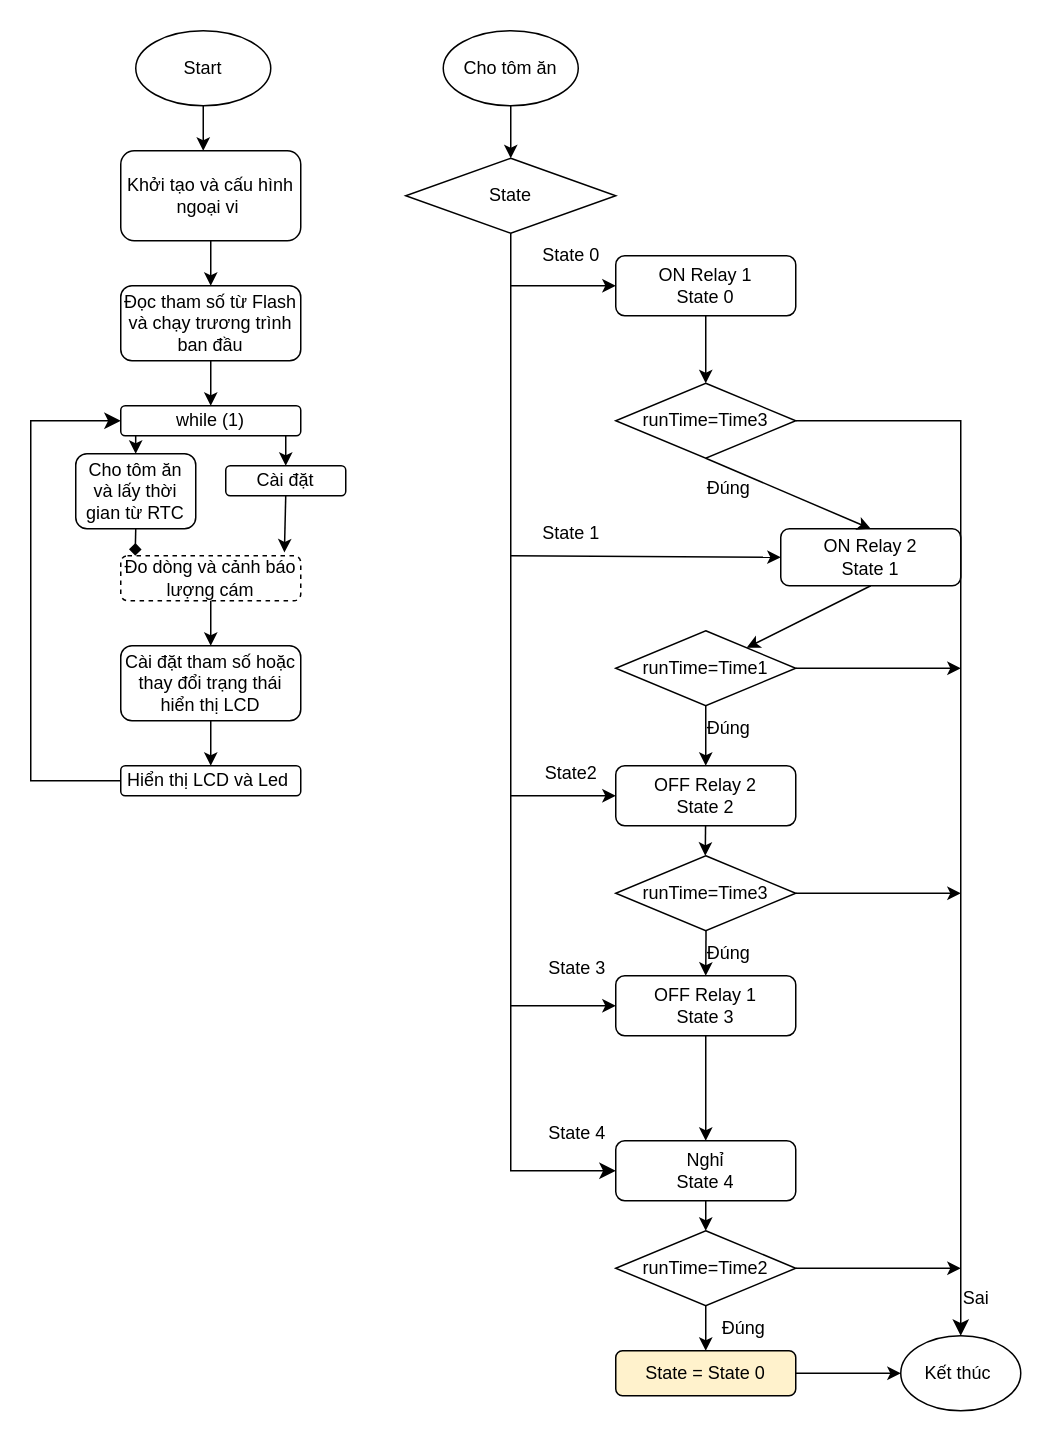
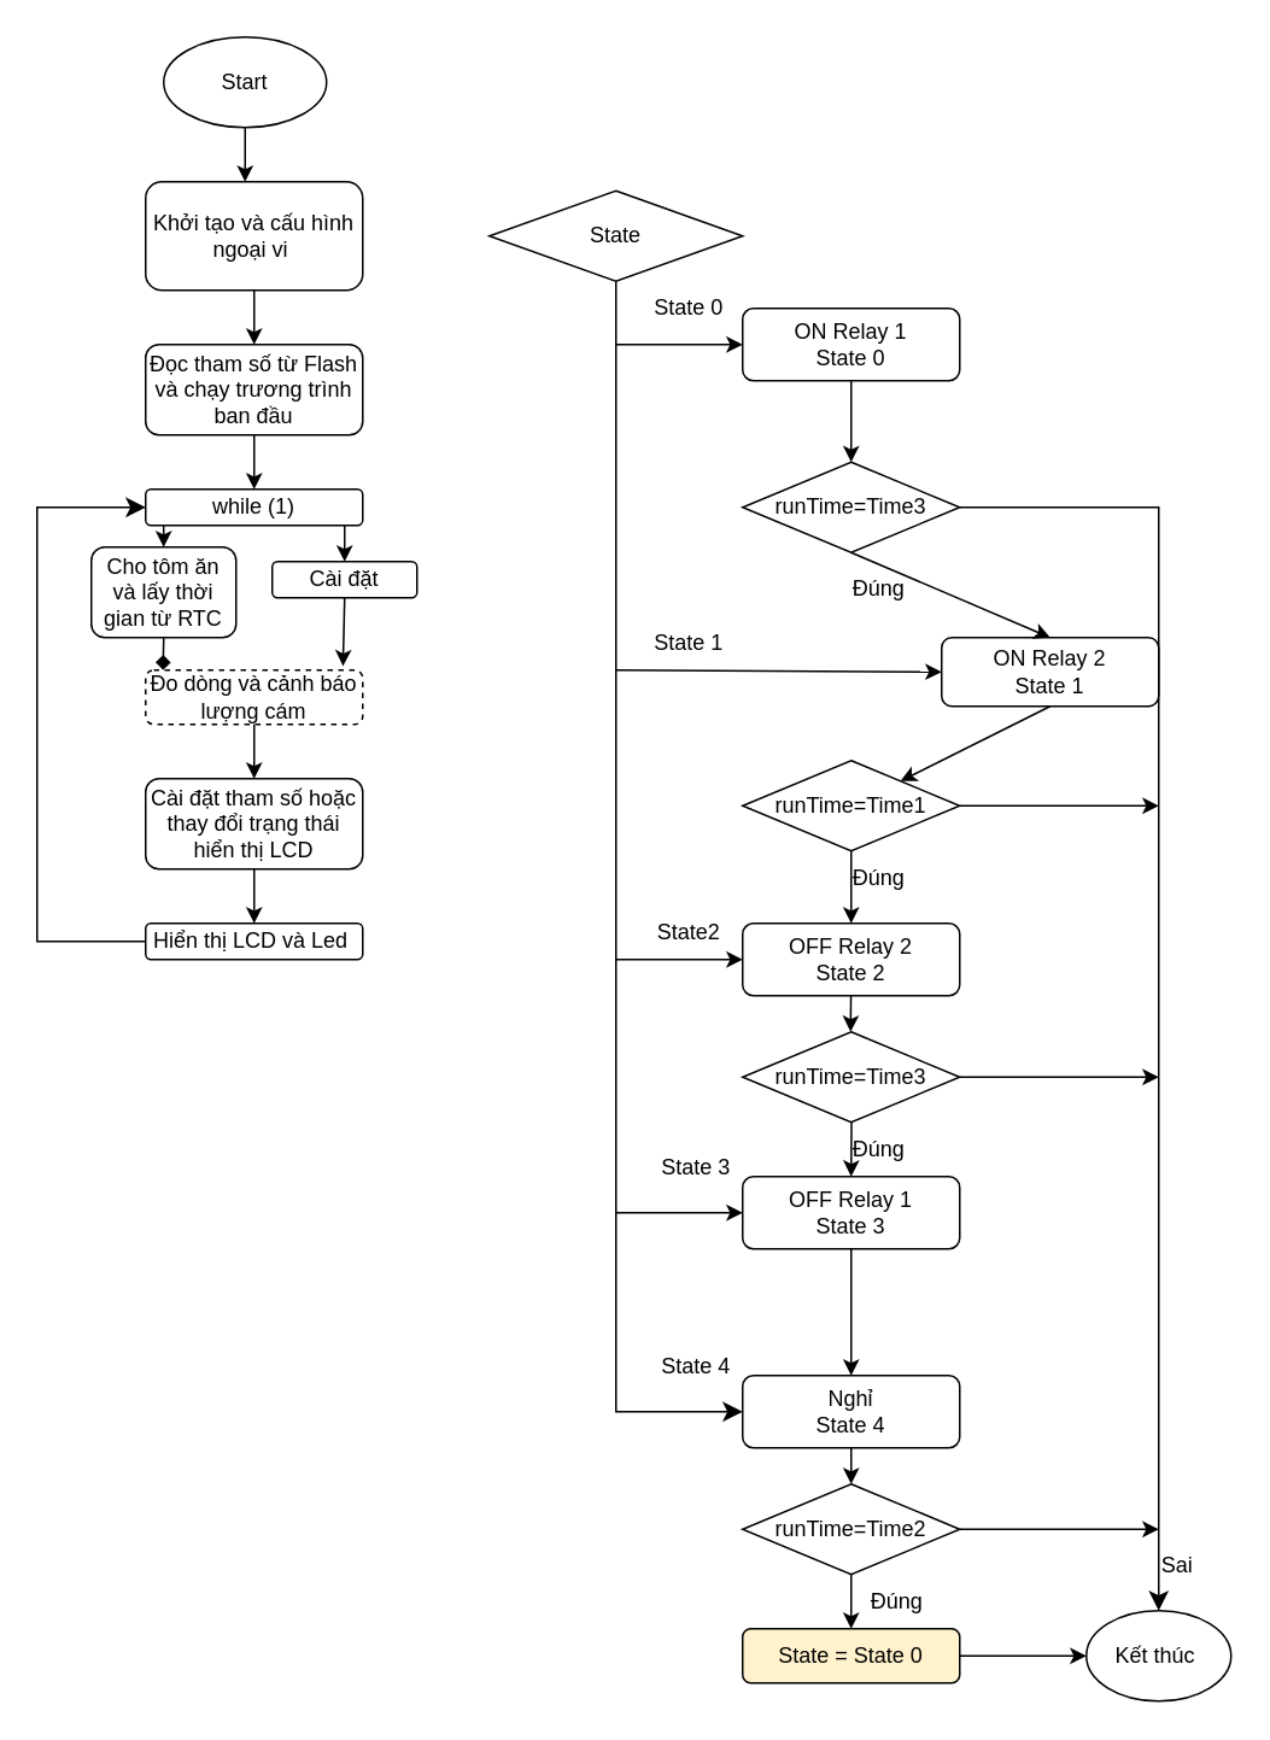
  <mxCell id="0" />
  <mxCell id="1" parent="0" />
  <mxCell id="2" value="Start" style="ellipse;whiteSpace=wrap;html=1;" vertex="1" parent="1"><mxGeometry x="90" y="20" width="90" height="50" as="geometry" /></mxCell>
  <mxCell id="3" value="" style="endArrow=classic;html=1;rounded=0;exitX=0.5;exitY=1;exitDx=0;exitDy=0;" edge="1" parent="1" source="2"><mxGeometry width="50" height="50" relative="1" as="geometry"><mxPoint x="110" y="130" as="sourcePoint" /><mxPoint x="135" y="100" as="targetPoint" /></mxGeometry></mxCell>
  <mxCell id="4" value="Khởi tạo và cấu hình ngoại vi&amp;nbsp;" style="rounded=1;whiteSpace=wrap;html=1;" vertex="1" parent="1"><mxGeometry x="80" y="100" width="120" height="60" as="geometry" /></mxCell>
  <mxCell id="5" value="" style="endArrow=classic;html=1;rounded=0;exitX=0.5;exitY=1;exitDx=0;exitDy=0;" edge="1" parent="1" source="4"><mxGeometry width="50" height="50" relative="1" as="geometry"><mxPoint x="350" y="410" as="sourcePoint" /><mxPoint x="140" y="190" as="targetPoint" /></mxGeometry></mxCell>
  <mxCell id="6" value="Đọc tham số từ Flash và chạy trương trình ban đầu" style="rounded=1;whiteSpace=wrap;html=1;" vertex="1" parent="1"><mxGeometry x="80" y="190" width="120" height="50" as="geometry" /></mxCell>
  <mxCell id="7" value="" style="endArrow=classic;html=1;rounded=0;exitX=0.5;exitY=1;exitDx=0;exitDy=0;" edge="1" parent="1" source="6"><mxGeometry width="50" height="50" relative="1" as="geometry"><mxPoint x="290" y="370" as="sourcePoint" /><mxPoint x="140" y="270" as="targetPoint" /></mxGeometry></mxCell>
  <mxCell id="8" value="while (1)" style="rounded=1;whiteSpace=wrap;html=1;" vertex="1" parent="1"><mxGeometry x="80" y="270" width="120" height="20" as="geometry" /></mxCell>
  <mxCell id="9" value="" style="endArrow=classic;html=1;rounded=0;exitX=0.083;exitY=0.983;exitDx=0;exitDy=0;exitPerimeter=0;" edge="1" parent="1" source="8" target="10"><mxGeometry width="50" height="50" relative="1" as="geometry"><mxPoint x="220" y="420" as="sourcePoint" /><mxPoint x="90" y="310" as="targetPoint" /></mxGeometry></mxCell>
  <mxCell id="10" value="Cho tôm ăn&lt;br&gt;và lấy thời gian từ RTC" style="rounded=1;whiteSpace=wrap;html=1;" vertex="1" parent="1"><mxGeometry x="50" y="302" width="80" height="50" as="geometry" /></mxCell>
  <mxCell id="11" value="" style="endArrow=classic;html=1;rounded=0;" edge="1" parent="1"><mxGeometry width="50" height="50" relative="1" as="geometry"><mxPoint x="190" y="290" as="sourcePoint" /><mxPoint x="190" y="310" as="targetPoint" /></mxGeometry></mxCell>
  <mxCell id="12" value="Cài đặt" style="rounded=1;whiteSpace=wrap;html=1;" vertex="1" parent="1"><mxGeometry x="150" y="310" width="80" height="20" as="geometry" /></mxCell>
  <mxCell id="13" value="Đo dòng và cảnh báo lượng cám" style="rounded=1;whiteSpace=wrap;html=1;dashed=1;" vertex="1" parent="1"><mxGeometry x="80" y="370" width="120" height="30" as="geometry" /></mxCell>
  <mxCell id="14" value="" style="endArrow=diamond;html=1;rounded=0;exitX=0.5;exitY=1;exitDx=0;exitDy=0;entryX=0.08;entryY=-0.002;entryDx=0;entryDy=0;entryPerimeter=0;" edge="1" parent="1" source="10" target="13"><mxGeometry width="50" height="50" relative="1" as="geometry"><mxPoint x="220" y="310" as="sourcePoint" /><mxPoint x="270" y="260" as="targetPoint" /></mxGeometry></mxCell>
  <mxCell id="15" value="" style="endArrow=classic;html=1;rounded=0;exitX=0.5;exitY=1;exitDx=0;exitDy=0;entryX=0.909;entryY=-0.074;entryDx=0;entryDy=0;entryPerimeter=0;" edge="1" parent="1" source="12" target="13"><mxGeometry width="50" height="50" relative="1" as="geometry"><mxPoint x="220" y="310" as="sourcePoint" /><mxPoint x="190" y="350" as="targetPoint" /></mxGeometry></mxCell>
  <mxCell id="16" value="Cài đặt tham số hoặc thay đổi trạng thái hiển thị LCD" style="rounded=1;whiteSpace=wrap;html=1;" vertex="1" parent="1"><mxGeometry x="80" y="430" width="120" height="50" as="geometry" /></mxCell>
  <mxCell id="17" value="" style="endArrow=classic;html=1;rounded=0;exitX=0.5;exitY=1;exitDx=0;exitDy=0;" edge="1" parent="1" source="13" target="16"><mxGeometry width="50" height="50" relative="1" as="geometry"><mxPoint x="190" y="430" as="sourcePoint" /><mxPoint x="240" y="380" as="targetPoint" /></mxGeometry></mxCell>
  <mxCell id="18" value="" style="endArrow=classic;html=1;rounded=0;exitX=0.5;exitY=1;exitDx=0;exitDy=0;" edge="1" parent="1" source="16"><mxGeometry width="50" height="50" relative="1" as="geometry"><mxPoint x="130" y="390" as="sourcePoint" /><mxPoint x="140" y="510" as="targetPoint" /></mxGeometry></mxCell>
  <mxCell id="19" value="Hiển thị LCD và Led&amp;nbsp;" style="rounded=1;whiteSpace=wrap;html=1;" vertex="1" parent="1"><mxGeometry x="80" y="510" width="120" height="20" as="geometry" /></mxCell>
  <mxCell id="20" value="" style="edgeStyle=segmentEdgeStyle;endArrow=classic;html=1;curved=0;rounded=0;endSize=8;startSize=8;sourcePerimeterSpacing=0;targetPerimeterSpacing=0;entryX=0;entryY=0.5;entryDx=0;entryDy=0;exitX=0;exitY=0.5;exitDx=0;exitDy=0;" edge="1" parent="1" source="19" target="8"><mxGeometry width="100" relative="1" as="geometry"><mxPoint x="80" y="500" as="sourcePoint" /><mxPoint x="70" y="400" as="targetPoint" /><Array as="points"><mxPoint x="20" y="520" /><mxPoint x="20" y="280" /></Array></mxGeometry></mxCell>
- <mxCell id="21" value="Cho tôm ăn" style="ellipse;whiteSpace=wrap;html=1;" vertex="1" parent="1"><mxGeometry x="295" y="20" width="90" height="50" as="geometry" /></mxCell>
  <mxCell id="22" value="State" style="rhombus;whiteSpace=wrap;html=1;" vertex="1" parent="1"><mxGeometry x="270" y="105" width="140" height="50" as="geometry" /></mxCell>
- <mxCell id="23" value="" style="edgeStyle=none;orthogonalLoop=1;jettySize=auto;html=1;rounded=0;exitX=0.5;exitY=1;exitDx=0;exitDy=0;" edge="1" parent="1" source="21" target="22"><mxGeometry width="100" relative="1" as="geometry"><mxPoint x="290" y="195" as="sourcePoint" /><mxPoint x="390" y="195" as="targetPoint" /><Array as="points" /></mxGeometry></mxCell>
  <mxCell id="24" value="ON Relay 1&lt;br&gt;State 0" style="rounded=1;whiteSpace=wrap;html=1;" vertex="1" parent="1"><mxGeometry x="410" y="170" width="120" height="40" as="geometry" /></mxCell>
  <mxCell id="25" value="State 0" style="text;html=1;align=center;verticalAlign=middle;resizable=0;points=[];autosize=1;strokeColor=none;fillColor=none;" vertex="1" parent="1"><mxGeometry x="350" y="155" width="60" height="30" as="geometry" /></mxCell>
  <mxCell id="26" value="ON Relay 2&lt;br&gt;State 1" style="rounded=1;whiteSpace=wrap;html=1;" vertex="1" parent="1"><mxGeometry x="520" y="352" width="120" height="38" as="geometry" /></mxCell>
  <mxCell id="27" value="OFF Relay 2&lt;br&gt;State 2" style="rounded=1;whiteSpace=wrap;html=1;" vertex="1" parent="1"><mxGeometry x="410" y="510" width="120" height="40" as="geometry" /></mxCell>
  <mxCell id="28" value="OFF Relay 1&lt;br&gt;State 3" style="rounded=1;whiteSpace=wrap;html=1;" vertex="1" parent="1"><mxGeometry x="410" y="650" width="120" height="40" as="geometry" /></mxCell>
  <mxCell id="29" value="State 1" style="text;html=1;align=center;verticalAlign=middle;resizable=0;points=[];autosize=1;strokeColor=none;fillColor=none;" vertex="1" parent="1"><mxGeometry x="350" y="340" width="60" height="30" as="geometry" /></mxCell>
  <mxCell id="30" value="State 3" style="text;html=1;align=center;verticalAlign=middle;resizable=0;points=[];autosize=1;strokeColor=none;fillColor=none;" vertex="1" parent="1"><mxGeometry x="354.35" y="630" width="60" height="30" as="geometry" /></mxCell>
  <mxCell id="31" value="Nghỉ&lt;br&gt;State 4" style="rounded=1;whiteSpace=wrap;html=1;" vertex="1" parent="1"><mxGeometry x="410" y="760" width="120" height="40" as="geometry" /></mxCell>
  <mxCell id="32" value="State 4" style="text;html=1;align=center;verticalAlign=middle;resizable=0;points=[];autosize=1;strokeColor=none;fillColor=none;" vertex="1" parent="1"><mxGeometry x="354.35" y="740" width="60" height="30" as="geometry" /></mxCell>
  <mxCell id="33" value="runTime=Time3" style="rhombus;whiteSpace=wrap;html=1;" vertex="1" parent="1"><mxGeometry x="410" y="255" width="120" height="50" as="geometry" /></mxCell>
  <mxCell id="34" value="" style="edgeStyle=none;orthogonalLoop=1;jettySize=auto;html=1;rounded=0;exitX=0.5;exitY=1;exitDx=0;exitDy=0;entryX=0.5;entryY=0;entryDx=0;entryDy=0;" edge="1" parent="1" source="33" target="26"><mxGeometry width="100" relative="1" as="geometry"><mxPoint x="380" y="320" as="sourcePoint" /><mxPoint x="480" y="320" as="targetPoint" /><Array as="points" /></mxGeometry></mxCell>
  <mxCell id="35" value="Đúng" style="text;html=1;align=center;verticalAlign=middle;resizable=0;points=[];autosize=1;strokeColor=none;fillColor=none;" vertex="1" parent="1"><mxGeometry x="460" y="310" width="50" height="30" as="geometry" /></mxCell>
  <mxCell id="36" value="" style="edgeStyle=none;orthogonalLoop=1;jettySize=auto;html=1;rounded=0;exitX=0.5;exitY=1;exitDx=0;exitDy=0;entryX=0.5;entryY=0;entryDx=0;entryDy=0;" edge="1" parent="1" source="24" target="33"><mxGeometry width="100" relative="1" as="geometry"><mxPoint x="410" y="210" as="sourcePoint" /><mxPoint x="510" y="210" as="targetPoint" /><Array as="points" /></mxGeometry></mxCell>
  <mxCell id="37" value="runTime=Time1" style="rhombus;whiteSpace=wrap;html=1;" vertex="1" parent="1"><mxGeometry x="410" y="420" width="120" height="50" as="geometry" /></mxCell>
  <mxCell id="38" value="runTime=Time3" style="rhombus;whiteSpace=wrap;html=1;" vertex="1" parent="1"><mxGeometry x="410" y="570" width="120" height="50" as="geometry" /></mxCell>
  <mxCell id="39" value="" style="edgeStyle=none;orthogonalLoop=1;jettySize=auto;html=1;rounded=0;exitX=0.5;exitY=1;exitDx=0;exitDy=0;" edge="1" parent="1" source="26" target="37"><mxGeometry width="100" relative="1" as="geometry"><mxPoint x="510" y="360" as="sourcePoint" /><mxPoint x="610" y="360" as="targetPoint" /><Array as="points" /></mxGeometry></mxCell>
  <mxCell id="40" value="" style="edgeStyle=none;orthogonalLoop=1;jettySize=auto;html=1;rounded=0;exitX=0.5;exitY=1;exitDx=0;exitDy=0;entryX=0.5;entryY=0;entryDx=0;entryDy=0;" edge="1" parent="1" target="27"><mxGeometry width="100" relative="1" as="geometry"><mxPoint x="470" y="470" as="sourcePoint" /><mxPoint x="470" y="500" as="targetPoint" /><Array as="points" /></mxGeometry></mxCell>
  <mxCell id="41" value="" style="edgeStyle=none;orthogonalLoop=1;jettySize=auto;html=1;rounded=0;exitX=0.5;exitY=1;exitDx=0;exitDy=0;" edge="1" parent="1"><mxGeometry width="100" relative="1" as="geometry"><mxPoint x="469.87" y="550" as="sourcePoint" /><mxPoint x="469.68" y="570" as="targetPoint" /><Array as="points" /></mxGeometry></mxCell>
  <mxCell id="42" value="" style="edgeStyle=none;orthogonalLoop=1;jettySize=auto;html=1;rounded=0;exitX=0.5;exitY=1;exitDx=0;exitDy=0;entryX=0.5;entryY=0;entryDx=0;entryDy=0;" edge="1" parent="1" target="28"><mxGeometry width="100" relative="1" as="geometry"><mxPoint x="470.19" y="620" as="sourcePoint" /><mxPoint x="470" y="640" as="targetPoint" /><Array as="points" /></mxGeometry></mxCell>
  <mxCell id="43" value="" style="edgeStyle=none;orthogonalLoop=1;jettySize=auto;html=1;rounded=0;exitX=0.5;exitY=1;exitDx=0;exitDy=0;entryX=0.5;entryY=0;entryDx=0;entryDy=0;" edge="1" parent="1" source="28" target="31"><mxGeometry width="100" relative="1" as="geometry"><mxPoint x="469.87" y="740" as="sourcePoint" /><mxPoint x="469.68" y="770" as="targetPoint" /><Array as="points" /></mxGeometry></mxCell>
  <mxCell id="44" value="Đúng" style="text;html=1;align=center;verticalAlign=middle;resizable=0;points=[];autosize=1;strokeColor=none;fillColor=none;" vertex="1" parent="1"><mxGeometry x="460" y="470" width="50" height="30" as="geometry" /></mxCell>
  <mxCell id="45" value="Đúng" style="text;html=1;align=center;verticalAlign=middle;resizable=0;points=[];autosize=1;strokeColor=none;fillColor=none;" vertex="1" parent="1"><mxGeometry x="460" y="620" width="50" height="30" as="geometry" /></mxCell>
  <mxCell id="46" value="Đúng" style="text;html=1;align=center;verticalAlign=middle;resizable=0;points=[];autosize=1;strokeColor=none;fillColor=none;" vertex="1" parent="1"><mxGeometry x="470" y="870" width="50" height="30" as="geometry" /></mxCell>
  <mxCell id="47" value="Kết thúc&amp;nbsp;" style="ellipse;whiteSpace=wrap;html=1;" vertex="1" parent="1"><mxGeometry x="600" y="890" width="80" height="50" as="geometry" /></mxCell>
  <mxCell id="48" value="runTime=Time2" style="rhombus;whiteSpace=wrap;html=1;" vertex="1" parent="1"><mxGeometry x="410" y="820" width="120" height="50" as="geometry" /></mxCell>
  <mxCell id="49" value="" style="edgeStyle=none;orthogonalLoop=1;jettySize=auto;html=1;rounded=0;exitX=0.5;exitY=1;exitDx=0;exitDy=0;entryX=0.5;entryY=0;entryDx=0;entryDy=0;" edge="1" parent="1" source="31" target="48"><mxGeometry width="100" relative="1" as="geometry"><mxPoint x="380" y="950" as="sourcePoint" /><mxPoint x="480" y="950" as="targetPoint" /><Array as="points" /></mxGeometry></mxCell>
  <mxCell id="50" value="State = State 0" style="rounded=1;whiteSpace=wrap;html=1;fillColor=#fff2cc;" vertex="1" parent="1"><mxGeometry x="410" y="900" width="120" height="30" as="geometry" /></mxCell>
  <mxCell id="51" value="" style="edgeStyle=none;orthogonalLoop=1;jettySize=auto;html=1;rounded=0;exitX=0.5;exitY=1;exitDx=0;exitDy=0;entryX=0.5;entryY=0;entryDx=0;entryDy=0;" edge="1" parent="1" source="48" target="50"><mxGeometry width="100" relative="1" as="geometry"><mxPoint x="360" y="880" as="sourcePoint" /><mxPoint x="460" y="880" as="targetPoint" /><Array as="points" /></mxGeometry></mxCell>
  <mxCell id="52" value="" style="edgeStyle=none;orthogonalLoop=1;jettySize=auto;html=1;rounded=0;entryX=0;entryY=0.5;entryDx=0;entryDy=0;exitX=1;exitY=0.5;exitDx=0;exitDy=0;" edge="1" parent="1" source="50" target="47"><mxGeometry width="100" relative="1" as="geometry"><mxPoint x="470" y="1040" as="sourcePoint" /><mxPoint x="570" y="1040" as="targetPoint" /><Array as="points" /></mxGeometry></mxCell>
  <mxCell id="53" value="" style="edgeStyle=segmentEdgeStyle;endArrow=classic;html=1;curved=0;rounded=0;endSize=8;startSize=8;sourcePerimeterSpacing=0;targetPerimeterSpacing=0;exitX=1;exitY=0.5;exitDx=0;exitDy=0;entryX=0.5;entryY=0;entryDx=0;entryDy=0;" edge="1" parent="1" source="33" target="47"><mxGeometry width="100" relative="1" as="geometry"><mxPoint x="630" y="320" as="sourcePoint" /><mxPoint x="730" y="360" as="targetPoint" /><Array as="points"><mxPoint x="640" y="280" /></Array></mxGeometry></mxCell>
  <mxCell id="54" value="" style="edgeStyle=none;orthogonalLoop=1;jettySize=auto;html=1;rounded=0;exitX=1;exitY=0.5;exitDx=0;exitDy=0;" edge="1" parent="1" source="37"><mxGeometry width="100" relative="1" as="geometry"><mxPoint x="500" y="460" as="sourcePoint" /><mxPoint x="640" y="445" as="targetPoint" /><Array as="points" /></mxGeometry></mxCell>
  <mxCell id="55" value="" style="edgeStyle=none;orthogonalLoop=1;jettySize=auto;html=1;rounded=0;exitX=1;exitY=0.5;exitDx=0;exitDy=0;" edge="1" parent="1" source="38"><mxGeometry width="100" relative="1" as="geometry"><mxPoint x="680" y="630" as="sourcePoint" /><mxPoint x="640" y="595" as="targetPoint" /><Array as="points" /></mxGeometry></mxCell>
  <mxCell id="56" value="" style="edgeStyle=none;orthogonalLoop=1;jettySize=auto;html=1;rounded=0;exitX=1;exitY=0.5;exitDx=0;exitDy=0;" edge="1" parent="1" source="48"><mxGeometry width="100" relative="1" as="geometry"><mxPoint x="520" y="830" as="sourcePoint" /><mxPoint x="640" y="845" as="targetPoint" /><Array as="points" /></mxGeometry></mxCell>
  <mxCell id="57" value="State2" style="text;html=1;align=center;verticalAlign=middle;resizable=0;points=[];autosize=1;strokeColor=none;fillColor=none;" vertex="1" parent="1"><mxGeometry x="350" y="500" width="60" height="30" as="geometry" /></mxCell>
  <mxCell id="58" value="Sai" style="text;html=1;align=center;verticalAlign=middle;resizable=0;points=[];autosize=1;strokeColor=none;fillColor=none;" vertex="1" parent="1"><mxGeometry x="630" y="850" width="40" height="30" as="geometry" /></mxCell>
  <mxCell id="59" value="" style="edgeStyle=segmentEdgeStyle;endArrow=classic;html=1;curved=0;rounded=0;endSize=8;startSize=8;sourcePerimeterSpacing=0;targetPerimeterSpacing=0;exitX=0.5;exitY=1;exitDx=0;exitDy=0;entryX=0;entryY=0.5;entryDx=0;entryDy=0;" edge="1" parent="1" source="22" target="31"><mxGeometry width="100" relative="1" as="geometry"><mxPoint x="280" y="220" as="sourcePoint" /><mxPoint x="380" y="260" as="targetPoint" /><Array as="points"><mxPoint x="340" y="780" /></Array></mxGeometry></mxCell>
  <mxCell id="60" value="" style="edgeStyle=none;orthogonalLoop=1;jettySize=auto;html=1;rounded=0;entryX=0;entryY=0.5;entryDx=0;entryDy=0;" edge="1" parent="1" target="24"><mxGeometry width="100" relative="1" as="geometry"><mxPoint x="340" y="190" as="sourcePoint" /><mxPoint x="440" y="230" as="targetPoint" /><Array as="points" /></mxGeometry></mxCell>
  <mxCell id="61" value="" style="edgeStyle=none;orthogonalLoop=1;jettySize=auto;html=1;rounded=0;entryX=0;entryY=0.5;entryDx=0;entryDy=0;" edge="1" parent="1" target="26"><mxGeometry width="100" relative="1" as="geometry"><mxPoint x="340" y="370" as="sourcePoint" /><mxPoint x="410" y="400" as="targetPoint" /><Array as="points" /></mxGeometry></mxCell>
  <mxCell id="62" value="" style="edgeStyle=none;orthogonalLoop=1;jettySize=auto;html=1;rounded=0;entryX=0;entryY=0.5;entryDx=0;entryDy=0;" edge="1" parent="1" target="27"><mxGeometry width="100" relative="1" as="geometry"><mxPoint x="340" y="530" as="sourcePoint" /><mxPoint x="420" y="540" as="targetPoint" /><Array as="points" /></mxGeometry></mxCell>
  <mxCell id="63" value="" style="edgeStyle=none;orthogonalLoop=1;jettySize=auto;html=1;rounded=0;entryX=0;entryY=0.5;entryDx=0;entryDy=0;" edge="1" parent="1" target="28"><mxGeometry width="100" relative="1" as="geometry"><mxPoint x="340" y="670" as="sourcePoint" /><mxPoint x="430" y="710" as="targetPoint" /><Array as="points" /></mxGeometry></mxCell>
